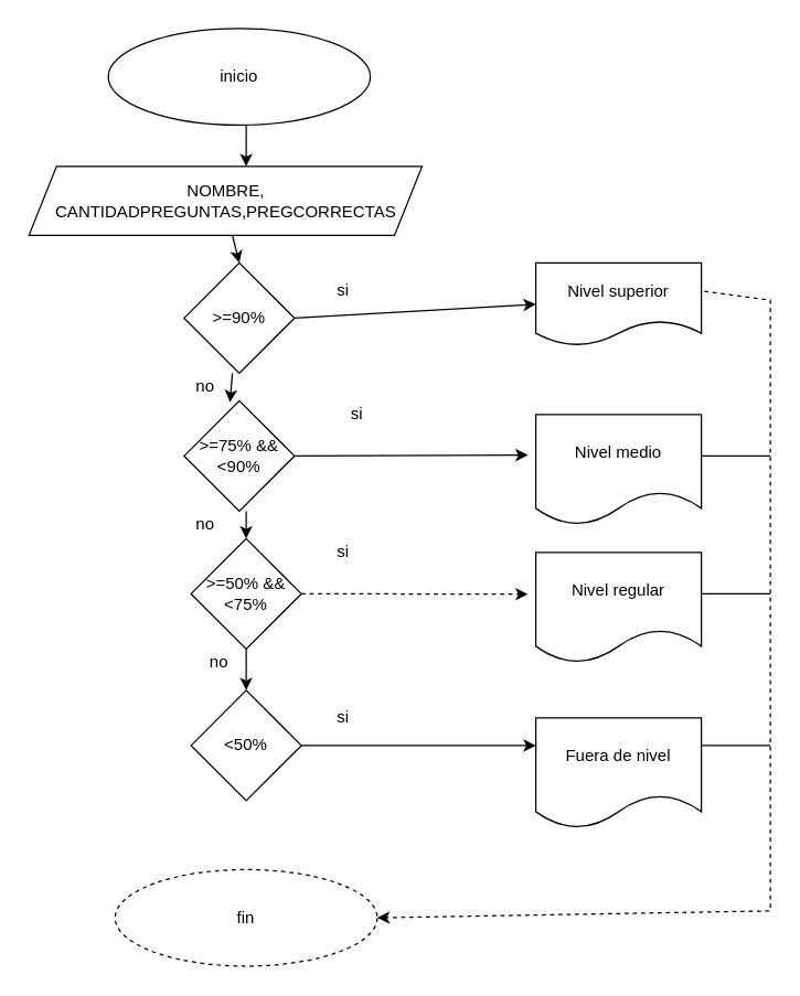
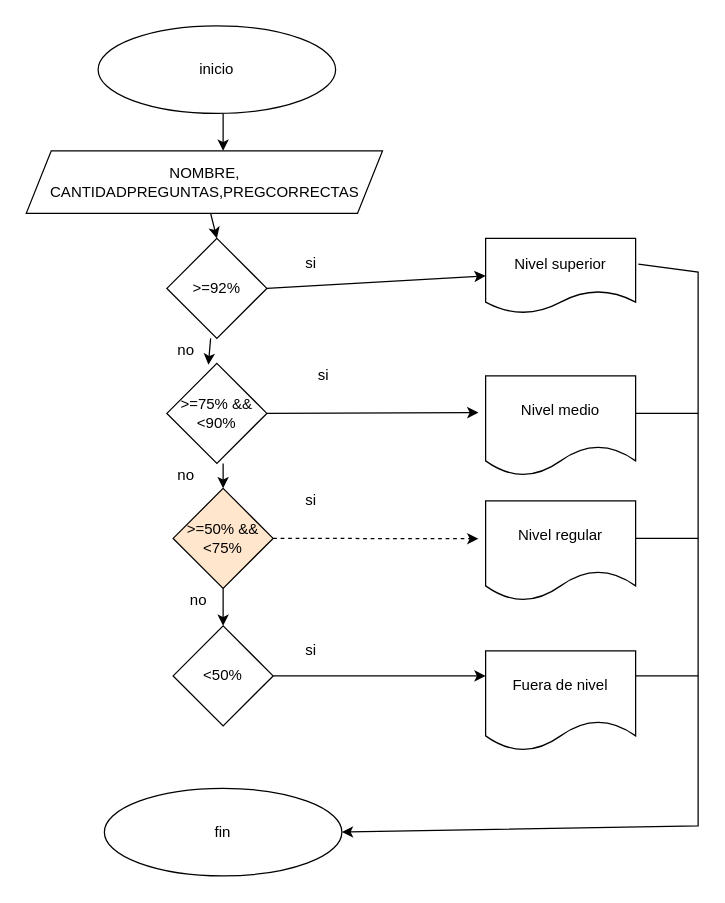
  <mxCell id="0" />
  <mxCell id="1" parent="0" />
  <mxCell id="2" value="inicio" style="ellipse;whiteSpace=wrap;html=1;" vertex="1" parent="1"><mxGeometry x="78" y="20" width="190" height="70" as="geometry" /></mxCell>
- <mxCell id="3" value="fin" style="ellipse;whiteSpace=wrap;html=1;dashed=1;" vertex="1" parent="1"><mxGeometry x="83" y="630" width="190" height="70" as="geometry" /></mxCell>
+ <mxCell id="3" value="fin" style="ellipse;whiteSpace=wrap;html=1;" vertex="1" parent="1"><mxGeometry x="83" y="630" width="190" height="70" as="geometry" /></mxCell>
  <mxCell id="4" value="NOMBRE, CANTIDADPREGUNTAS,PREGCORRECTAS" style="shape=parallelogram;perimeter=parallelogramPerimeter;whiteSpace=wrap;html=1;fixedSize=1;" vertex="1" parent="1"><mxGeometry x="20.5" y="120" width="285" height="50" as="geometry" /></mxCell>
  <mxCell id="5" value="" style="endArrow=classic;html=1;rounded=0;" edge="1" parent="1"><mxGeometry width="50" height="50" relative="1" as="geometry"><mxPoint x="178" y="90" as="sourcePoint" /><mxPoint x="178" y="120" as="targetPoint" /></mxGeometry></mxCell>
- <mxCell id="6" value="&amp;gt;=90%" style="rhombus;whiteSpace=wrap;html=1;" vertex="1" parent="1"><mxGeometry x="133" y="190" width="80" height="80" as="geometry" /></mxCell>
+ <mxCell id="6" value="&amp;gt;=92%" style="rhombus;whiteSpace=wrap;html=1;" vertex="1" parent="1"><mxGeometry x="133" y="190" width="80" height="80" as="geometry" /></mxCell>
  <mxCell id="7" value="&amp;gt;=75% &amp;amp;&amp;amp; &amp;lt;90%" style="rhombus;whiteSpace=wrap;html=1;" vertex="1" parent="1"><mxGeometry x="133" y="290" width="80" height="80" as="geometry" /></mxCell>
- <mxCell id="8" value="&amp;gt;=50% &amp;amp;&amp;amp; &amp;lt;75%" style="rhombus;whiteSpace=wrap;html=1;" vertex="1" parent="1"><mxGeometry x="138" y="390" width="80" height="80" as="geometry" /></mxCell>
+ <mxCell id="8" value="&amp;gt;=50% &amp;amp;&amp;amp; &amp;lt;75%" style="rhombus;whiteSpace=wrap;html=1;fillColor=#ffe6cc;" vertex="1" parent="1"><mxGeometry x="138" y="390" width="80" height="80" as="geometry" /></mxCell>
  <mxCell id="9" value="&amp;lt;50%" style="rhombus;whiteSpace=wrap;html=1;" vertex="1" parent="1"><mxGeometry x="138" y="500" width="80" height="80" as="geometry" /></mxCell>
  <mxCell id="10" value="Nivel superior" style="shape=document;whiteSpace=wrap;html=1;boundedLbl=1;" vertex="1" parent="1"><mxGeometry x="388" y="190" width="120" height="60" as="geometry" /></mxCell>
  <mxCell id="11" value="Nivel medio" style="shape=document;whiteSpace=wrap;html=1;boundedLbl=1;" vertex="1" parent="1"><mxGeometry x="388" y="300" width="120" height="80" as="geometry" /></mxCell>
  <mxCell id="12" value="Nivel regular" style="shape=document;whiteSpace=wrap;html=1;boundedLbl=1;" vertex="1" parent="1"><mxGeometry x="388" y="400" width="120" height="80" as="geometry" /></mxCell>
  <mxCell id="13" value="Fuera de nivel" style="shape=document;whiteSpace=wrap;html=1;boundedLbl=1;" vertex="1" parent="1"><mxGeometry x="388" y="520" width="120" height="80" as="geometry" /></mxCell>
  <mxCell id="14" value="" style="endArrow=classic;html=1;rounded=0;entryX=0;entryY=0.5;entryDx=0;entryDy=0;" edge="1" parent="1" target="10"><mxGeometry width="50" height="50" relative="1" as="geometry"><mxPoint x="213" y="230" as="sourcePoint" /><mxPoint x="263" y="180" as="targetPoint" /></mxGeometry></mxCell>
  <mxCell id="15" value="" style="endArrow=classic;html=1;rounded=0;entryX=-0.048;entryY=0.367;entryDx=0;entryDy=0;entryPerimeter=0;" edge="1" parent="1" target="11"><mxGeometry width="50" height="50" relative="1" as="geometry"><mxPoint x="213" y="330" as="sourcePoint" /><mxPoint x="263" y="280" as="targetPoint" /></mxGeometry></mxCell>
  <mxCell id="16" value="" style="endArrow=classic;html=1;rounded=0;exitX=1;exitY=0.5;exitDx=0;exitDy=0;entryX=-0.048;entryY=0.378;entryDx=0;entryDy=0;entryPerimeter=0;dashed=1;" edge="1" parent="1" source="8" target="12"><mxGeometry width="50" height="50" relative="1" as="geometry"><mxPoint x="28" y="380" as="sourcePoint" /><mxPoint x="78" y="330" as="targetPoint" /></mxGeometry></mxCell>
  <mxCell id="17" value="" style="endArrow=classic;html=1;rounded=0;entryX=0;entryY=0.25;entryDx=0;entryDy=0;" edge="1" parent="1" target="13"><mxGeometry width="50" height="50" relative="1" as="geometry"><mxPoint x="218" y="540" as="sourcePoint" /><mxPoint x="268" y="490" as="targetPoint" /></mxGeometry></mxCell>
- <mxCell id="18" value="" style="endArrow=classic;html=1;rounded=0;exitX=1.018;exitY=0.343;exitDx=0;exitDy=0;exitPerimeter=0;entryX=1;entryY=0.5;entryDx=0;entryDy=0;dashed=1;" edge="1" parent="1" source="10" target="3"><mxGeometry width="50" height="50" relative="1" as="geometry"><mxPoint x="28" y="380" as="sourcePoint" /><mxPoint x="48" y="380" as="targetPoint" /><Array as="points"><mxPoint x="558" y="217" /><mxPoint x="558" y="660" /></Array></mxGeometry></mxCell>
+ <mxCell id="18" value="" style="endArrow=classic;html=1;rounded=0;exitX=1.018;exitY=0.343;exitDx=0;exitDy=0;exitPerimeter=0;entryX=1;entryY=0.5;entryDx=0;entryDy=0;" edge="1" parent="1" source="10" target="3"><mxGeometry width="50" height="50" relative="1" as="geometry"><mxPoint x="28" y="380" as="sourcePoint" /><mxPoint x="48" y="380" as="targetPoint" /><Array as="points"><mxPoint x="558" y="217" /><mxPoint x="558" y="660" /></Array></mxGeometry></mxCell>
  <mxCell id="19" value="" style="endArrow=none;html=1;rounded=0;" edge="1" parent="1"><mxGeometry width="50" height="50" relative="1" as="geometry"><mxPoint x="508" y="540" as="sourcePoint" /><mxPoint x="558" y="540" as="targetPoint" /></mxGeometry></mxCell>
  <mxCell id="20" value="" style="endArrow=none;html=1;rounded=0;" edge="1" parent="1"><mxGeometry width="50" height="50" relative="1" as="geometry"><mxPoint x="508" y="430" as="sourcePoint" /><mxPoint x="558" y="430" as="targetPoint" /></mxGeometry></mxCell>
  <mxCell id="21" value="" style="endArrow=none;html=1;rounded=0;" edge="1" parent="1"><mxGeometry width="50" height="50" relative="1" as="geometry"><mxPoint x="508" y="330" as="sourcePoint" /><mxPoint x="558" y="330" as="targetPoint" /></mxGeometry></mxCell>
  <mxCell id="22" value="" style="endArrow=classic;html=1;rounded=0;entryX=0.415;entryY=0.013;entryDx=0;entryDy=0;entryPerimeter=0;" edge="1" parent="1" target="7"><mxGeometry width="50" height="50" relative="1" as="geometry"><mxPoint x="168" y="270" as="sourcePoint" /><mxPoint x="218" y="220" as="targetPoint" /></mxGeometry></mxCell>
  <mxCell id="23" value="" style="endArrow=classic;html=1;rounded=0;entryX=0.5;entryY=0;entryDx=0;entryDy=0;" edge="1" parent="1" target="8"><mxGeometry width="50" height="50" relative="1" as="geometry"><mxPoint x="178" y="370" as="sourcePoint" /><mxPoint x="228" y="320" as="targetPoint" /></mxGeometry></mxCell>
  <mxCell id="24" value="" style="endArrow=classic;html=1;rounded=0;entryX=0.5;entryY=0;entryDx=0;entryDy=0;" edge="1" parent="1" target="9"><mxGeometry width="50" height="50" relative="1" as="geometry"><mxPoint x="178" y="470" as="sourcePoint" /><mxPoint x="228" y="420" as="targetPoint" /></mxGeometry></mxCell>
  <mxCell id="25" value="" style="endArrow=classic;html=1;rounded=0;entryX=0.5;entryY=0;entryDx=0;entryDy=0;" edge="1" parent="1" target="6"><mxGeometry width="50" height="50" relative="1" as="geometry"><mxPoint x="168" y="170" as="sourcePoint" /><mxPoint x="218" y="120" as="targetPoint" /></mxGeometry></mxCell>
  <mxCell id="26" value="si" style="text;html=1;align=center;verticalAlign=middle;resizable=0;points=[];autosize=1;strokeColor=none;fillColor=none;" vertex="1" parent="1"><mxGeometry x="233" y="195" width="30" height="30" as="geometry" /></mxCell>
  <mxCell id="27" value="si" style="text;html=1;align=center;verticalAlign=middle;resizable=0;points=[];autosize=1;strokeColor=none;fillColor=none;" vertex="1" parent="1"><mxGeometry x="243" y="285" width="30" height="30" as="geometry" /></mxCell>
  <mxCell id="28" value="si" style="text;html=1;align=center;verticalAlign=middle;resizable=0;points=[];autosize=1;strokeColor=none;fillColor=none;" vertex="1" parent="1"><mxGeometry x="233" y="385" width="30" height="30" as="geometry" /></mxCell>
  <mxCell id="29" value="si" style="text;html=1;align=center;verticalAlign=middle;resizable=0;points=[];autosize=1;strokeColor=none;fillColor=none;" vertex="1" parent="1"><mxGeometry x="233" y="505" width="30" height="30" as="geometry" /></mxCell>
  <mxCell id="30" value="no" style="text;html=1;align=center;verticalAlign=middle;resizable=0;points=[];autosize=1;strokeColor=none;fillColor=none;" vertex="1" parent="1"><mxGeometry x="138" y="465" width="40" height="30" as="geometry" /></mxCell>
  <mxCell id="31" value="no" style="text;html=1;align=center;verticalAlign=middle;resizable=0;points=[];autosize=1;strokeColor=none;fillColor=none;" vertex="1" parent="1"><mxGeometry x="128" y="365" width="40" height="30" as="geometry" /></mxCell>
  <mxCell id="32" value="no" style="text;html=1;align=center;verticalAlign=middle;resizable=0;points=[];autosize=1;strokeColor=none;fillColor=none;" vertex="1" parent="1"><mxGeometry x="128" y="265" width="40" height="30" as="geometry" /></mxCell>
